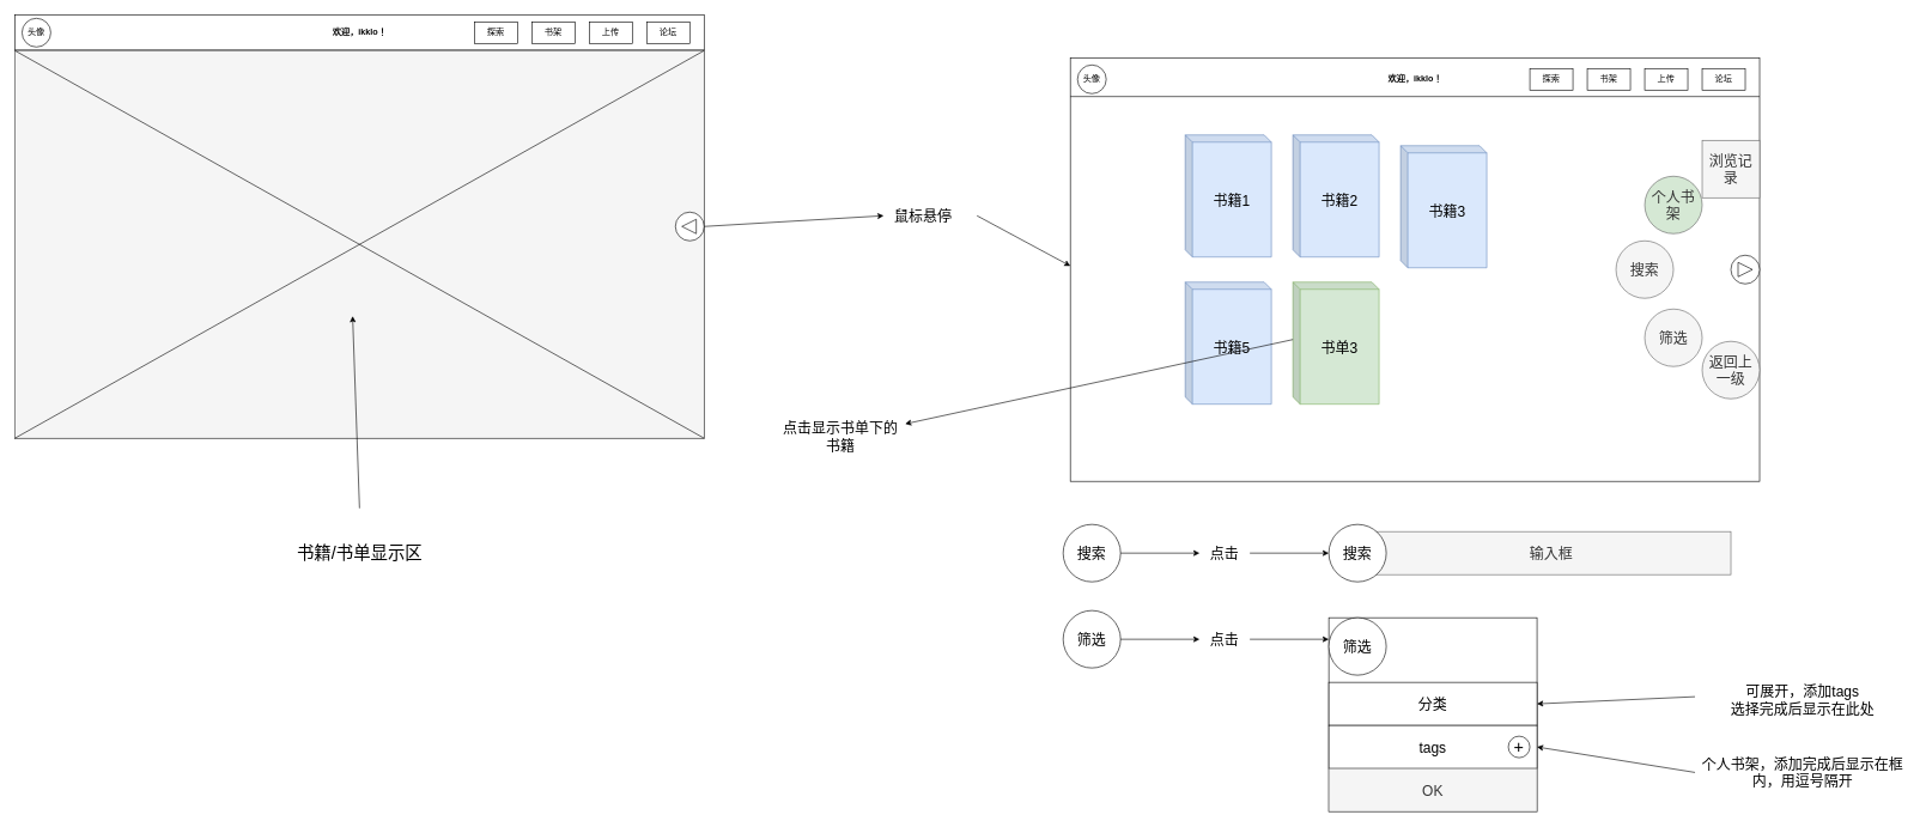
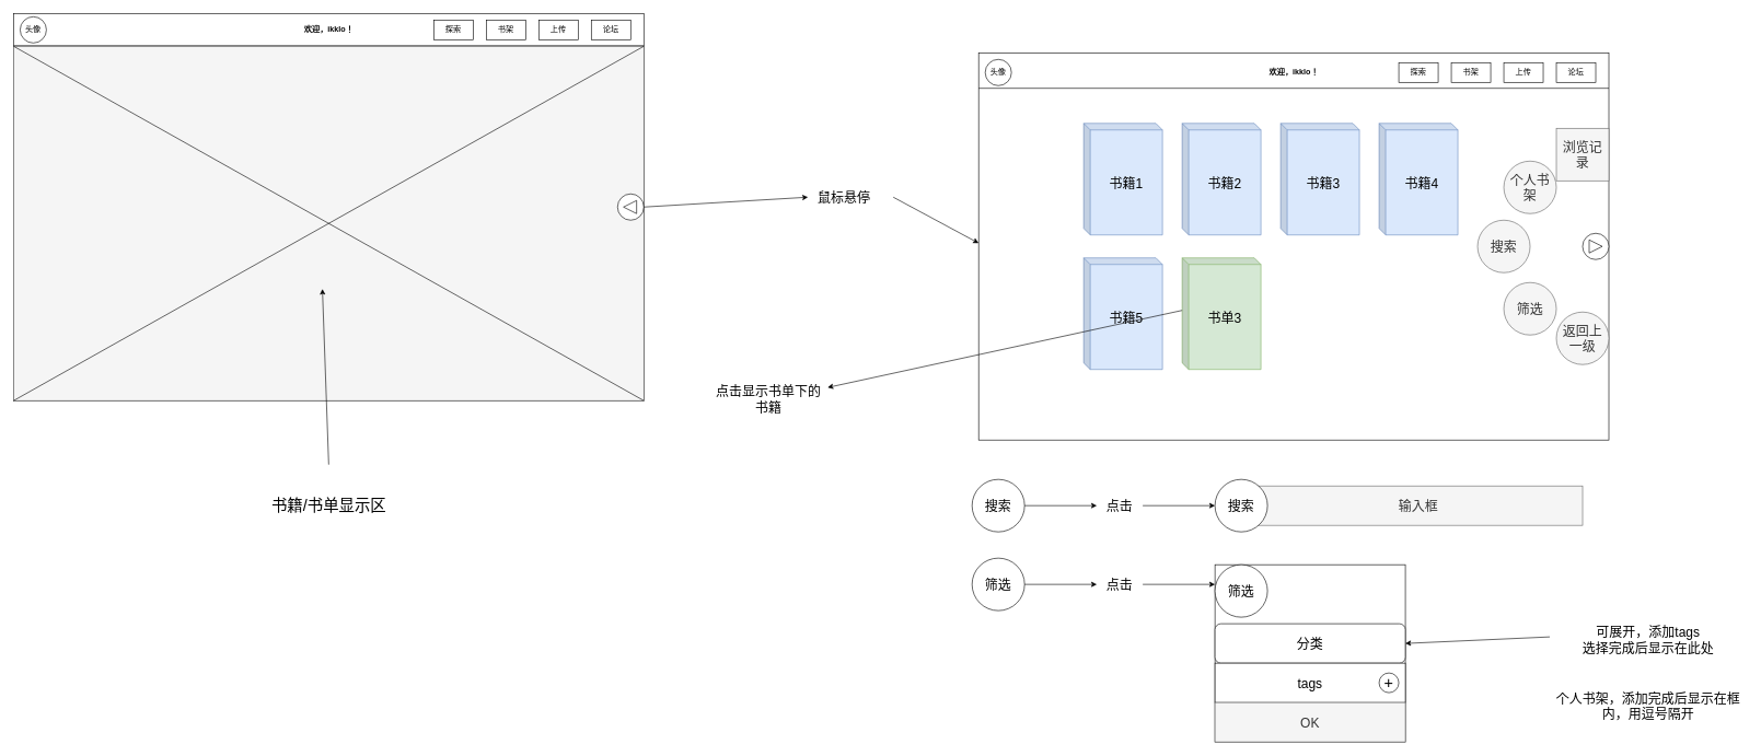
  <mxCell id="0" />
  <mxCell id="1" parent="0" />
  <mxCell id="2" value="" style="rounded=0;whiteSpace=wrap;html=1;" parent="1" vertex="1"><mxGeometry x="20" y="20" width="960" height="590" as="geometry" /></mxCell>
  <mxCell id="3" value="" style="rounded=0;whiteSpace=wrap;html=1;fillColor=#f5f5f5;fontColor=#333333;strokeColor=#666666;" parent="1" vertex="1"><mxGeometry x="20" y="70" width="960" height="540" as="geometry" /></mxCell>
  <mxCell id="4" value="" style="line;strokeWidth=1;fillColor=none;align=left;verticalAlign=middle;spacingTop=-1;spacingLeft=3;spacingRight=3;rotatable=0;labelPosition=right;points=[];portConstraint=eastwest;strokeColor=inherit;" parent="1" vertex="1"><mxGeometry x="20" y="65" width="960" height="8" as="geometry" /></mxCell>
  <mxCell id="5" value="欢迎，ikklo！" style="text;align=center;fontStyle=1;verticalAlign=middle;spacingLeft=3;spacingRight=3;strokeColor=none;rotatable=0;points=[[0,0.5],[1,0.5]];portConstraint=eastwest;html=1;" parent="1" vertex="1"><mxGeometry x="455" y="30" width="90" height="30" as="geometry" /></mxCell>
  <mxCell id="6" value="头像" style="ellipse;whiteSpace=wrap;html=1;aspect=fixed;" parent="1" vertex="1"><mxGeometry x="30" y="25" width="40" height="40" as="geometry" /></mxCell>
  <mxCell id="7" value="探索" style="rounded=0;whiteSpace=wrap;html=1;" parent="1" vertex="1"><mxGeometry x="660" y="30" width="60" height="30" as="geometry" /></mxCell>
  <mxCell id="8" value="书架" style="rounded=0;whiteSpace=wrap;html=1;" parent="1" vertex="1"><mxGeometry x="740" y="30" width="60" height="30" as="geometry" /></mxCell>
  <mxCell id="9" value="上传" style="rounded=0;whiteSpace=wrap;html=1;" parent="1" vertex="1"><mxGeometry x="820" y="30" width="60" height="30" as="geometry" /></mxCell>
  <mxCell id="10" value="论坛" style="rounded=0;whiteSpace=wrap;html=1;" parent="1" vertex="1"><mxGeometry x="900" y="30" width="60" height="30" as="geometry" /></mxCell>
  <mxCell id="11" value="" style="ellipse;whiteSpace=wrap;html=1;aspect=fixed;" parent="1" vertex="1"><mxGeometry x="940" y="295" width="40" height="40" as="geometry" /></mxCell>
  <mxCell id="12" value="" style="triangle;whiteSpace=wrap;html=1;rotation=-180;" parent="1" vertex="1"><mxGeometry x="949" y="305" width="20" height="20" as="geometry" /></mxCell>
  <mxCell id="13" value="" style="endArrow=classic;html=1;rounded=0;exitX=1;exitY=0.5;exitDx=0;exitDy=0;" parent="1" source="11" edge="1"><mxGeometry width="50" height="50" relative="1" as="geometry"><mxPoint x="1180" y="350" as="sourcePoint" /><mxPoint x="1230" y="300" as="targetPoint" /></mxGeometry></mxCell>
  <mxCell id="14" value="鼠标悬停" style="text;html=1;align=center;verticalAlign=middle;whiteSpace=wrap;rounded=0;fontSize=20;" parent="1" vertex="1"><mxGeometry x="1210" y="275" width="150" height="50" as="geometry" /></mxCell>
  <mxCell id="15" value="" style="endArrow=classic;html=1;rounded=0;exitX=1;exitY=0.5;exitDx=0;exitDy=0;" parent="1" source="14" edge="1"><mxGeometry width="50" height="50" relative="1" as="geometry"><mxPoint x="1390" y="320" as="sourcePoint" /><mxPoint x="1490" y="370" as="targetPoint" /></mxGeometry></mxCell>
  <mxCell id="16" value="" style="rounded=0;whiteSpace=wrap;html=1;" parent="1" vertex="1"><mxGeometry x="1490" y="80" width="960" height="590" as="geometry" /></mxCell>
  <mxCell id="17" value="" style="line;strokeWidth=1;fillColor=none;align=left;verticalAlign=middle;spacingTop=-1;spacingLeft=3;spacingRight=3;rotatable=0;labelPosition=right;points=[];portConstraint=eastwest;strokeColor=inherit;" parent="1" vertex="1"><mxGeometry x="1490" y="130" width="960" height="8" as="geometry" /></mxCell>
  <mxCell id="18" value="欢迎，ikklo！" style="text;align=center;fontStyle=1;verticalAlign=middle;spacingLeft=3;spacingRight=3;strokeColor=none;rotatable=0;points=[[0,0.5],[1,0.5]];portConstraint=eastwest;html=1;" parent="1" vertex="1"><mxGeometry x="1925" y="95" width="90" height="30" as="geometry" /></mxCell>
  <mxCell id="19" value="头像" style="ellipse;whiteSpace=wrap;html=1;aspect=fixed;" parent="1" vertex="1"><mxGeometry x="1500" y="90" width="40" height="40" as="geometry" /></mxCell>
  <mxCell id="20" value="探索" style="rounded=0;whiteSpace=wrap;html=1;" parent="1" vertex="1"><mxGeometry x="2130" y="95" width="60" height="30" as="geometry" /></mxCell>
  <mxCell id="21" value="书架" style="rounded=0;whiteSpace=wrap;html=1;" parent="1" vertex="1"><mxGeometry x="2210" y="95" width="60" height="30" as="geometry" /></mxCell>
  <mxCell id="22" value="上传" style="rounded=0;whiteSpace=wrap;html=1;" parent="1" vertex="1"><mxGeometry x="2290" y="95" width="60" height="30" as="geometry" /></mxCell>
  <mxCell id="23" value="论坛" style="rounded=0;whiteSpace=wrap;html=1;" parent="1" vertex="1"><mxGeometry x="2370" y="95" width="60" height="30" as="geometry" /></mxCell>
  <mxCell id="24" value="" style="ellipse;whiteSpace=wrap;html=1;aspect=fixed;" parent="1" vertex="1"><mxGeometry x="2410" y="355" width="40" height="40" as="geometry" /></mxCell>
  <mxCell id="25" value="" style="triangle;whiteSpace=wrap;html=1;rotation=0;" parent="1" vertex="1"><mxGeometry x="2420" y="365" width="20" height="20" as="geometry" /></mxCell>
  <mxCell id="26" value="浏览记录" style="whiteSpace=wrap;html=1;aspect=fixed;fontSize=20;fillColor=#f5f5f5;fontColor=#333333;strokeColor=#666666;rounded=0;" parent="1" vertex="1"><mxGeometry x="2370" y="195" width="80" height="80" as="geometry" /></mxCell>
- <mxCell id="27" value="个人书架" style="ellipse;whiteSpace=wrap;html=1;aspect=fixed;fontSize=20;fillColor=#d5e8d4;fontColor=#333333;strokeColor=#666666;" parent="1" vertex="1"><mxGeometry x="2290" y="245" width="80" height="80" as="geometry" /></mxCell>
+ <mxCell id="27" value="个人书架" style="ellipse;whiteSpace=wrap;html=1;aspect=fixed;fontSize=20;fillColor=#f5f5f5;fontColor=#333333;strokeColor=#666666;" parent="1" vertex="1"><mxGeometry x="2290" y="245" width="80" height="80" as="geometry" /></mxCell>
  <mxCell id="28" value="搜索" style="ellipse;whiteSpace=wrap;html=1;aspect=fixed;fontSize=20;fillColor=#f5f5f5;fontColor=#333333;strokeColor=#666666;" parent="1" vertex="1"><mxGeometry x="2250" y="335" width="80" height="80" as="geometry" /></mxCell>
  <mxCell id="29" value="筛选" style="ellipse;whiteSpace=wrap;html=1;aspect=fixed;fontSize=20;fillColor=#f5f5f5;fontColor=#333333;strokeColor=#666666;" parent="1" vertex="1"><mxGeometry x="2290" y="430" width="80" height="80" as="geometry" /></mxCell>
  <mxCell id="30" value="书籍1" style="shape=cube;whiteSpace=wrap;html=1;boundedLbl=1;backgroundOutline=1;darkOpacity=0.05;darkOpacity2=0.1;size=10;fillColor=#dae8fc;strokeColor=#6c8ebf;fontSize=20;" parent="1" vertex="1"><mxGeometry x="1650" y="187.5" width="120" height="170" as="geometry" /></mxCell>
  <mxCell id="31" value="书籍2" style="shape=cube;whiteSpace=wrap;html=1;boundedLbl=1;backgroundOutline=1;darkOpacity=0.05;darkOpacity2=0.1;size=10;fillColor=#dae8fc;strokeColor=#6c8ebf;fontSize=20;" parent="1" vertex="1"><mxGeometry x="1800" y="187.5" width="120" height="170" as="geometry" /></mxCell>
- <mxCell id="32" value="书籍3" style="shape=cube;whiteSpace=wrap;html=1;boundedLbl=1;backgroundOutline=1;darkOpacity=0.05;darkOpacity2=0.1;size=10;fillColor=#dae8fc;strokeColor=#6c8ebf;fontSize=20;" parent="1" vertex="1"><mxGeometry x="1950" y="202.5" width="120" height="170" as="geometry" /></mxCell>
+ <mxCell id="32" value="书籍3" style="shape=cube;whiteSpace=wrap;html=1;boundedLbl=1;backgroundOutline=1;darkOpacity=0.05;darkOpacity2=0.1;size=10;fillColor=#dae8fc;strokeColor=#6c8ebf;fontSize=20;" parent="1" vertex="1"><mxGeometry x="1950" y="187.5" width="120" height="170" as="geometry" /></mxCell>
+ <mxCell id="33" value="书籍4" style="shape=cube;whiteSpace=wrap;html=1;boundedLbl=1;backgroundOutline=1;darkOpacity=0.05;darkOpacity2=0.1;size=10;fillColor=#dae8fc;strokeColor=#6c8ebf;fontSize=20;" parent="1" vertex="1"><mxGeometry x="2100" y="187.5" width="120" height="170" as="geometry" /></mxCell>
  <mxCell id="34" value="书籍5" style="shape=cube;whiteSpace=wrap;html=1;boundedLbl=1;backgroundOutline=1;darkOpacity=0.05;darkOpacity2=0.1;size=10;fillColor=#dae8fc;strokeColor=#6c8ebf;fontSize=20;" parent="1" vertex="1"><mxGeometry x="1650" y="392.5" width="120" height="170" as="geometry" /></mxCell>
  <mxCell id="35" value="书单3" style="shape=cube;whiteSpace=wrap;html=1;boundedLbl=1;backgroundOutline=1;darkOpacity=0.05;darkOpacity2=0.1;size=10;fillColor=#d5e8d4;strokeColor=#82b366;fontSize=20;" parent="1" vertex="1"><mxGeometry x="1800" y="392.5" width="120" height="170" as="geometry" /></mxCell>
  <mxCell id="36" value="返回上一级" style="ellipse;whiteSpace=wrap;html=1;aspect=fixed;fontSize=20;fillColor=#f5f5f5;fontColor=#333333;strokeColor=#666666;" parent="1" vertex="1"><mxGeometry x="2370" y="475" width="80" height="80" as="geometry" /></mxCell>
  <mxCell id="37" value="搜索" style="ellipse;whiteSpace=wrap;html=1;aspect=fixed;fontSize=20;" parent="1" vertex="1"><mxGeometry x="1480" y="730" width="80" height="80" as="geometry" /></mxCell>
  <mxCell id="38" value="" style="endArrow=classic;html=1;rounded=0;exitX=1;exitY=0.5;exitDx=0;exitDy=0;" parent="1" source="37" edge="1"><mxGeometry width="50" height="50" relative="1" as="geometry"><mxPoint x="1610" y="860" as="sourcePoint" /><mxPoint x="1670" y="770" as="targetPoint" /></mxGeometry></mxCell>
  <mxCell id="39" value="输入框" style="rounded=0;whiteSpace=wrap;html=1;fontSize=20;fillColor=#f5f5f5;fontColor=#333333;strokeColor=#666666;" parent="1" vertex="1"><mxGeometry x="1910" y="740" width="500" height="60" as="geometry" /></mxCell>
  <mxCell id="40" value="点击" style="text;html=1;align=center;verticalAlign=middle;whiteSpace=wrap;rounded=0;fontSize=20;" parent="1" vertex="1"><mxGeometry x="1670" y="750" width="70" height="40" as="geometry" /></mxCell>
  <mxCell id="41" value="搜索" style="ellipse;whiteSpace=wrap;html=1;aspect=fixed;fontSize=20;" parent="1" vertex="1"><mxGeometry x="1850" y="730" width="80" height="80" as="geometry" /></mxCell>
  <mxCell id="42" value="" style="endArrow=classic;html=1;rounded=0;exitX=1;exitY=0.5;exitDx=0;exitDy=0;entryX=0;entryY=0.5;entryDx=0;entryDy=0;" parent="1" source="40" target="41" edge="1"><mxGeometry width="50" height="50" relative="1" as="geometry"><mxPoint x="1780" y="830" as="sourcePoint" /><mxPoint x="1840" y="770" as="targetPoint" /></mxGeometry></mxCell>
  <mxCell id="43" value="" style="endArrow=none;html=1;rounded=0;entryX=0;entryY=0;entryDx=0;entryDy=0;exitX=1;exitY=1;exitDx=0;exitDy=0;" parent="1" source="3" target="3" edge="1"><mxGeometry width="50" height="50" relative="1" as="geometry"><mxPoint x="440" y="780" as="sourcePoint" /><mxPoint x="490" y="730" as="targetPoint" /></mxGeometry></mxCell>
  <mxCell id="44" value="" style="endArrow=none;html=1;rounded=0;entryX=0;entryY=1;entryDx=0;entryDy=0;exitX=1;exitY=0;exitDx=0;exitDy=0;" parent="1" source="3" target="3" edge="1"><mxGeometry width="50" height="50" relative="1" as="geometry"><mxPoint x="990" y="620" as="sourcePoint" /><mxPoint x="30" y="80" as="targetPoint" /></mxGeometry></mxCell>
  <mxCell id="45" value="书籍/书单显示区" style="text;html=1;align=center;verticalAlign=middle;whiteSpace=wrap;rounded=0;fontSize=24;" parent="1" vertex="1"><mxGeometry x="352.5" y="707.5" width="295" height="125" as="geometry" /></mxCell>
  <mxCell id="46" value="" style="endArrow=classic;html=1;rounded=0;entryX=0.49;entryY=0.685;entryDx=0;entryDy=0;entryPerimeter=0;exitX=0.5;exitY=0;exitDx=0;exitDy=0;" parent="1" source="45" target="3" edge="1"><mxGeometry width="50" height="50" relative="1" as="geometry"><mxPoint x="470" y="840" as="sourcePoint" /><mxPoint x="520" y="790" as="targetPoint" /></mxGeometry></mxCell>
  <mxCell id="47" value="" style="endArrow=classic;html=1;rounded=0;exitX=0;exitY=0;exitDx=0;exitDy=80;exitPerimeter=0;" parent="1" source="35" edge="1"><mxGeometry width="50" height="50" relative="1" as="geometry"><mxPoint x="2610" y="780" as="sourcePoint" /><mxPoint x="1260" y="590" as="targetPoint" /></mxGeometry></mxCell>
  <mxCell id="48" value="点击显示书单下的书籍" style="text;html=1;align=center;verticalAlign=middle;whiteSpace=wrap;rounded=0;fontSize=20;" parent="1" vertex="1"><mxGeometry x="1080" y="555" width="180" height="105" as="geometry" /></mxCell>
  <mxCell id="49" value="筛选" style="ellipse;whiteSpace=wrap;html=1;aspect=fixed;fontSize=20;" parent="1" vertex="1"><mxGeometry x="1480" y="850" width="80" height="80" as="geometry" /></mxCell>
  <mxCell id="50" value="" style="endArrow=classic;html=1;rounded=0;exitX=1;exitY=0.5;exitDx=0;exitDy=0;" parent="1" source="49" edge="1"><mxGeometry width="50" height="50" relative="1" as="geometry"><mxPoint x="1570" y="780" as="sourcePoint" /><mxPoint x="1670" y="890" as="targetPoint" /></mxGeometry></mxCell>
  <mxCell id="51" value="点击" style="text;html=1;align=center;verticalAlign=middle;whiteSpace=wrap;rounded=0;fontSize=20;" parent="1" vertex="1"><mxGeometry x="1670" y="870" width="70" height="40" as="geometry" /></mxCell>
  <mxCell id="52" value="" style="endArrow=classic;html=1;rounded=0;exitX=1;exitY=0.5;exitDx=0;exitDy=0;" parent="1" source="51" edge="1"><mxGeometry width="50" height="50" relative="1" as="geometry"><mxPoint x="1750" y="780" as="sourcePoint" /><mxPoint x="1850" y="890" as="targetPoint" /></mxGeometry></mxCell>
  <mxCell id="53" value="" style="rounded=0;whiteSpace=wrap;html=1;" parent="1" vertex="1"><mxGeometry x="1850" y="860" width="290" height="270" as="geometry" /></mxCell>
  <mxCell id="54" value="筛选" style="ellipse;whiteSpace=wrap;html=1;aspect=fixed;fontSize=20;" parent="1" vertex="1"><mxGeometry x="1850" y="860" width="80" height="80" as="geometry" /></mxCell>
- <mxCell id="55" value="分类" style="rounded=0;whiteSpace=wrap;html=1;fontSize=20;" parent="1" vertex="1"><mxGeometry x="1850" y="950" width="290" height="60" as="geometry" /></mxCell>
+ <mxCell id="55" value="分类" style="whiteSpace=wrap;html=1;fontSize=20;rounded=1;" parent="1" vertex="1"><mxGeometry x="1850" y="950" width="290" height="60" as="geometry" /></mxCell>
  <mxCell id="56" value="" style="endArrow=classic;html=1;rounded=0;entryX=1;entryY=0.5;entryDx=0;entryDy=0;" parent="1" target="55" edge="1"><mxGeometry width="50" height="50" relative="1" as="geometry"><mxPoint x="2360" y="970" as="sourcePoint" /><mxPoint x="2550" y="950" as="targetPoint" /></mxGeometry></mxCell>
  <mxCell id="57" value="可展开，添加tags&lt;div&gt;选择完成后显示在此处&lt;/div&gt;" style="text;html=1;align=center;verticalAlign=middle;whiteSpace=wrap;rounded=0;fontSize=20;" parent="1" vertex="1"><mxGeometry x="2360" y="930" width="300" height="89" as="geometry" /></mxCell>
  <mxCell id="58" value="tags" style="rounded=0;whiteSpace=wrap;html=1;fontSize=20;" parent="1" vertex="1"><mxGeometry x="1850" y="1010" width="290" height="60" as="geometry" /></mxCell>
- <mxCell id="59" value="" style="endArrow=classic;html=1;rounded=0;entryX=1;entryY=0.5;entryDx=0;entryDy=0;exitX=0;exitY=0.5;exitDx=0;exitDy=0;" parent="1" source="60" target="58" edge="1"><mxGeometry width="50" height="50" relative="1" as="geometry"><mxPoint x="2360" y="1050" as="sourcePoint" /><mxPoint x="2260" y="1100" as="targetPoint" /></mxGeometry></mxCell>
  <mxCell id="60" value="个人书架，添加完成后显示在框内，用逗号隔开" style="text;html=1;align=center;verticalAlign=middle;whiteSpace=wrap;rounded=0;fontSize=20;" parent="1" vertex="1"><mxGeometry x="2360" y="1031" width="300" height="89" as="geometry" /></mxCell>
  <mxCell id="61" value="+" style="ellipse;whiteSpace=wrap;html=1;aspect=fixed;fontSize=24;" parent="1" vertex="1"><mxGeometry x="2100" y="1025" width="30" height="30" as="geometry" /></mxCell>
  <mxCell id="62" value="OK" style="text;html=1;align=center;verticalAlign=middle;whiteSpace=wrap;rounded=0;fontSize=20;fillColor=#f5f5f5;fontColor=#333333;strokeColor=#666666;" parent="1" vertex="1"><mxGeometry x="1850" y="1070" width="290" height="60" as="geometry" /></mxCell>
